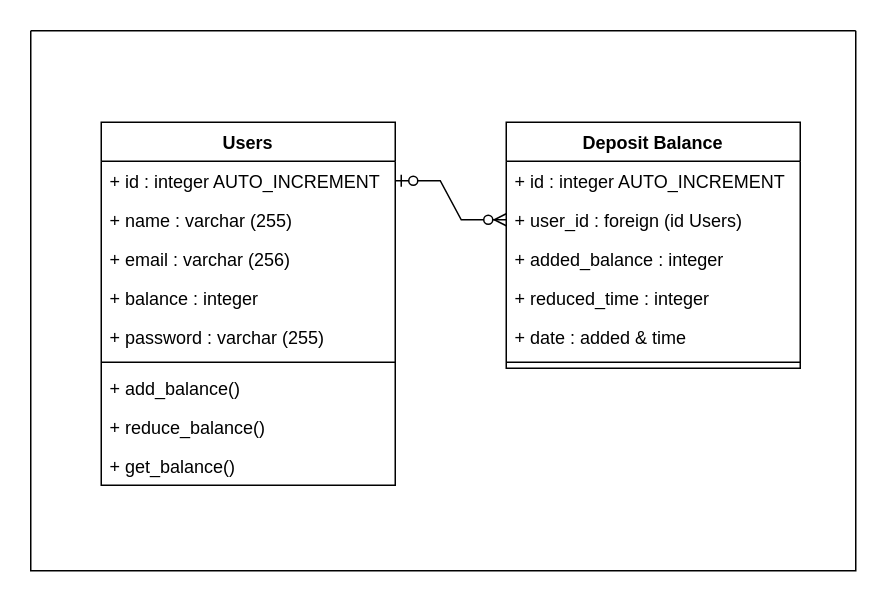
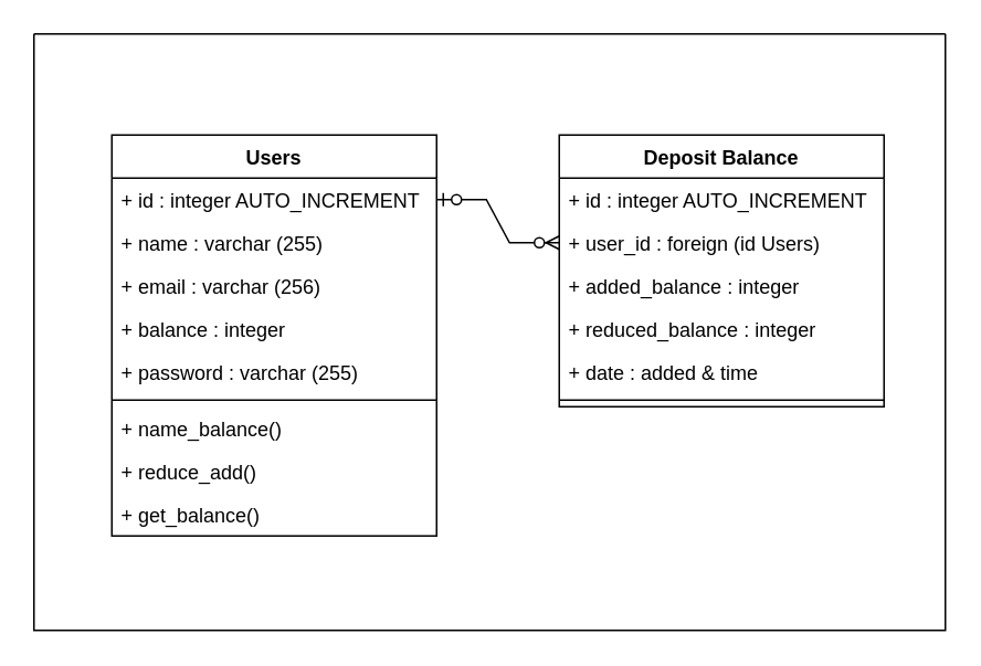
  <mxCell id="0" />
  <mxCell id="1" parent="0" />
  <mxCell id="2" value="" style="swimlane;startSize=0;" vertex="1" parent="1"><mxGeometry x="20" y="20" width="550" height="360" as="geometry" /></mxCell>
  <mxCell id="3" value="Users" style="swimlane;fontStyle=1;align=center;verticalAlign=top;childLayout=stackLayout;horizontal=1;startSize=26;horizontalStack=0;resizeParent=1;resizeParentMax=0;resizeLast=0;collapsible=1;marginBottom=0;" vertex="1" parent="2"><mxGeometry x="47" y="61" width="196" height="242" as="geometry" /></mxCell>
  <mxCell id="4" value="+ id : integer AUTO_INCREMENT&#10;" style="text;strokeColor=none;fillColor=none;align=left;verticalAlign=top;spacingLeft=4;spacingRight=4;overflow=hidden;rotatable=0;points=[[0,0.5],[1,0.5]];portConstraint=eastwest;" vertex="1" parent="3"><mxGeometry y="26" width="196" height="26" as="geometry" /></mxCell>
  <mxCell id="5" value="+ name : varchar (255)&#10;" style="text;strokeColor=none;fillColor=none;align=left;verticalAlign=top;spacingLeft=4;spacingRight=4;overflow=hidden;rotatable=0;points=[[0,0.5],[1,0.5]];portConstraint=eastwest;" vertex="1" parent="3"><mxGeometry y="52" width="196" height="26" as="geometry" /></mxCell>
  <mxCell id="6" value="+ email : varchar (256)&#10;" style="text;strokeColor=none;fillColor=none;align=left;verticalAlign=top;spacingLeft=4;spacingRight=4;overflow=hidden;rotatable=0;points=[[0,0.5],[1,0.5]];portConstraint=eastwest;" vertex="1" parent="3"><mxGeometry y="78" width="196" height="26" as="geometry" /></mxCell>
  <mxCell id="7" value="+ balance : integer&#10;" style="text;strokeColor=none;fillColor=none;align=left;verticalAlign=top;spacingLeft=4;spacingRight=4;overflow=hidden;rotatable=0;points=[[0,0.5],[1,0.5]];portConstraint=eastwest;" vertex="1" parent="3"><mxGeometry y="104" width="196" height="26" as="geometry" /></mxCell>
  <mxCell id="8" value="+ password : varchar (255)&#10;" style="text;strokeColor=none;fillColor=none;align=left;verticalAlign=top;spacingLeft=4;spacingRight=4;overflow=hidden;rotatable=0;points=[[0,0.5],[1,0.5]];portConstraint=eastwest;" vertex="1" parent="3"><mxGeometry y="130" width="196" height="26" as="geometry" /></mxCell>
  <mxCell id="9" value="" style="line;strokeWidth=1;fillColor=none;align=left;verticalAlign=middle;spacingTop=-1;spacingLeft=3;spacingRight=3;rotatable=0;labelPosition=right;points=[];portConstraint=eastwest;strokeColor=inherit;" vertex="1" parent="3"><mxGeometry y="156" width="196" height="8" as="geometry" /></mxCell>
- <mxCell id="10" value="+ add_balance()" style="text;strokeColor=none;fillColor=none;align=left;verticalAlign=top;spacingLeft=4;spacingRight=4;overflow=hidden;rotatable=0;points=[[0,0.5],[1,0.5]];portConstraint=eastwest;" vertex="1" parent="3"><mxGeometry y="164" width="196" height="26" as="geometry" /></mxCell>
- <mxCell id="11" value="+ reduce_balance()" style="text;strokeColor=none;fillColor=none;align=left;verticalAlign=top;spacingLeft=4;spacingRight=4;overflow=hidden;rotatable=0;points=[[0,0.5],[1,0.5]];portConstraint=eastwest;" vertex="1" parent="3"><mxGeometry y="190" width="196" height="26" as="geometry" /></mxCell>
+ <mxCell id="10" value="+ name_balance()" style="text;strokeColor=none;fillColor=none;align=left;verticalAlign=top;spacingLeft=4;spacingRight=4;overflow=hidden;rotatable=0;points=[[0,0.5],[1,0.5]];portConstraint=eastwest;" vertex="1" parent="3"><mxGeometry y="164" width="196" height="26" as="geometry" /></mxCell>
+ <mxCell id="11" value="+ reduce_add()" style="text;strokeColor=none;fillColor=none;align=left;verticalAlign=top;spacingLeft=4;spacingRight=4;overflow=hidden;rotatable=0;points=[[0,0.5],[1,0.5]];portConstraint=eastwest;" vertex="1" parent="3"><mxGeometry y="190" width="196" height="26" as="geometry" /></mxCell>
  <mxCell id="12" value="+ get_balance()" style="text;strokeColor=none;fillColor=none;align=left;verticalAlign=top;spacingLeft=4;spacingRight=4;overflow=hidden;rotatable=0;points=[[0,0.5],[1,0.5]];portConstraint=eastwest;" vertex="1" parent="3"><mxGeometry y="216" width="196" height="26" as="geometry" /></mxCell>
  <mxCell id="13" value="Deposit Balance" style="swimlane;fontStyle=1;align=center;verticalAlign=top;childLayout=stackLayout;horizontal=1;startSize=26;horizontalStack=0;resizeParent=1;resizeParentMax=0;resizeLast=0;collapsible=1;marginBottom=0;" vertex="1" parent="2"><mxGeometry x="317" y="61" width="196" height="164" as="geometry" /></mxCell>
  <mxCell id="14" value="+ id : integer AUTO_INCREMENT&#10;" style="text;strokeColor=none;fillColor=none;align=left;verticalAlign=top;spacingLeft=4;spacingRight=4;overflow=hidden;rotatable=0;points=[[0,0.5],[1,0.5]];portConstraint=eastwest;" vertex="1" parent="13"><mxGeometry y="26" width="196" height="26" as="geometry" /></mxCell>
  <mxCell id="15" value="+ user_id : foreign (id Users)&#10;" style="text;strokeColor=none;fillColor=none;align=left;verticalAlign=top;spacingLeft=4;spacingRight=4;overflow=hidden;rotatable=0;points=[[0,0.5],[1,0.5]];portConstraint=eastwest;" vertex="1" parent="13"><mxGeometry y="52" width="196" height="26" as="geometry" /></mxCell>
  <mxCell id="16" value="+ added_balance : integer&#10;" style="text;strokeColor=none;fillColor=none;align=left;verticalAlign=top;spacingLeft=4;spacingRight=4;overflow=hidden;rotatable=0;points=[[0,0.5],[1,0.5]];portConstraint=eastwest;" vertex="1" parent="13"><mxGeometry y="78" width="196" height="26" as="geometry" /></mxCell>
- <mxCell id="17" value="+ reduced_time : integer&#10;" style="text;strokeColor=none;fillColor=none;align=left;verticalAlign=top;spacingLeft=4;spacingRight=4;overflow=hidden;rotatable=0;points=[[0,0.5],[1,0.5]];portConstraint=eastwest;" vertex="1" parent="13"><mxGeometry y="104" width="196" height="26" as="geometry" /></mxCell>
+ <mxCell id="17" value="+ reduced_balance : integer&#10;" style="text;strokeColor=none;fillColor=none;align=left;verticalAlign=top;spacingLeft=4;spacingRight=4;overflow=hidden;rotatable=0;points=[[0,0.5],[1,0.5]];portConstraint=eastwest;" vertex="1" parent="13"><mxGeometry y="104" width="196" height="26" as="geometry" /></mxCell>
  <mxCell id="18" value="+ date : added &amp; time&#10;" style="text;strokeColor=none;fillColor=none;align=left;verticalAlign=top;spacingLeft=4;spacingRight=4;overflow=hidden;rotatable=0;points=[[0,0.5],[1,0.5]];portConstraint=eastwest;" vertex="1" parent="13"><mxGeometry y="130" width="196" height="26" as="geometry" /></mxCell>
  <mxCell id="19" value="" style="line;strokeWidth=1;fillColor=none;align=left;verticalAlign=middle;spacingTop=-1;spacingLeft=3;spacingRight=3;rotatable=0;labelPosition=right;points=[];portConstraint=eastwest;strokeColor=inherit;" vertex="1" parent="13"><mxGeometry y="156" width="196" height="8" as="geometry" /></mxCell>
  <mxCell id="20" value="" style="edgeStyle=entityRelationEdgeStyle;fontSize=12;html=1;endArrow=ERzeroToMany;startArrow=ERzeroToOne;rounded=0;entryX=0;entryY=0.5;entryDx=0;entryDy=0;exitX=1;exitY=0.5;exitDx=0;exitDy=0;" edge="1" parent="2" source="4" target="15"><mxGeometry width="100" height="100" relative="1" as="geometry"><mxPoint x="330" y="120" as="sourcePoint" /><mxPoint x="420" y="20" as="targetPoint" /></mxGeometry></mxCell>
